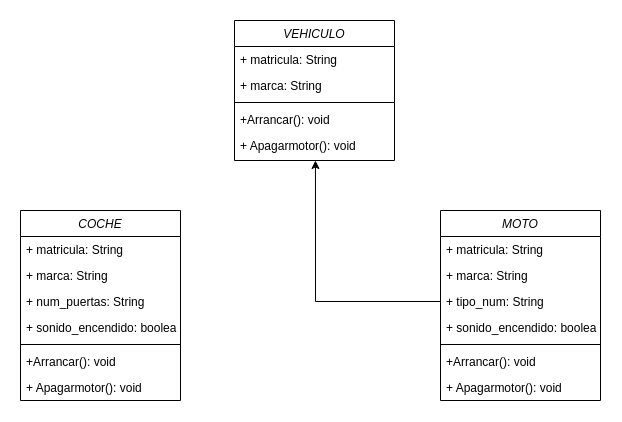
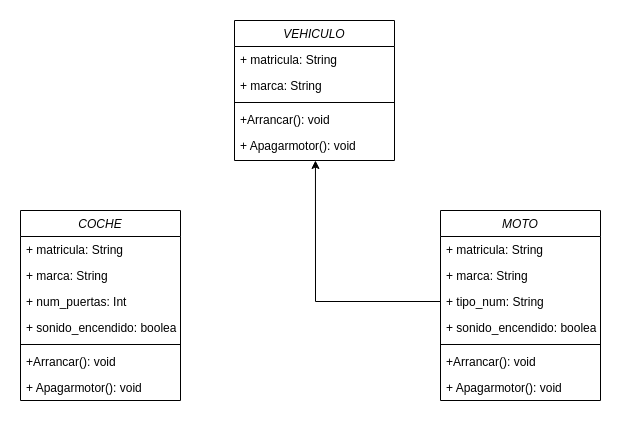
  <mxCell id="0" />
  <mxCell id="1" parent="0" />
  <mxCell id="2" value="VEHICULO" style="swimlane;fontStyle=2;align=center;verticalAlign=top;childLayout=stackLayout;horizontal=1;startSize=26;horizontalStack=0;resizeParent=1;resizeLast=0;collapsible=1;marginBottom=0;rounded=0;shadow=0;strokeWidth=1;" parent="1" vertex="1"><mxGeometry x="234" y="20" width="160" height="140" as="geometry"><mxRectangle x="220" y="100" width="160" height="26" as="alternateBounds" /></mxGeometry></mxCell>
  <mxCell id="3" value="+ matricula: String" style="text;align=left;verticalAlign=top;spacingLeft=4;spacingRight=4;overflow=hidden;rotatable=0;points=[[0,0.5],[1,0.5]];portConstraint=eastwest;" parent="2" vertex="1"><mxGeometry y="26" width="160" height="26" as="geometry" /></mxCell>
  <mxCell id="4" value="+ marca: String" style="text;align=left;verticalAlign=top;spacingLeft=4;spacingRight=4;overflow=hidden;rotatable=0;points=[[0,0.5],[1,0.5]];portConstraint=eastwest;rounded=0;shadow=0;html=0;" parent="2" vertex="1"><mxGeometry y="52" width="160" height="26" as="geometry" /></mxCell>
  <mxCell id="5" value="" style="line;html=1;strokeWidth=1;align=left;verticalAlign=middle;spacingTop=-1;spacingLeft=3;spacingRight=3;rotatable=0;labelPosition=right;points=[];portConstraint=eastwest;" parent="2" vertex="1"><mxGeometry y="78" width="160" height="8" as="geometry" /></mxCell>
  <mxCell id="6" value="+Arrancar(): void" style="text;align=left;verticalAlign=top;spacingLeft=4;spacingRight=4;overflow=hidden;rotatable=0;points=[[0,0.5],[1,0.5]];portConstraint=eastwest;" parent="2" vertex="1"><mxGeometry y="86" width="160" height="26" as="geometry" /></mxCell>
  <mxCell id="7" value="+ Apagarmotor(): void" style="text;align=left;verticalAlign=top;spacingLeft=4;spacingRight=4;overflow=hidden;rotatable=0;points=[[0,0.5],[1,0.5]];portConstraint=eastwest;" parent="2" vertex="1"><mxGeometry y="112" width="160" height="26" as="geometry" /></mxCell>
  <mxCell id="8" value="COCHE" style="swimlane;fontStyle=2;align=center;verticalAlign=top;childLayout=stackLayout;horizontal=1;startSize=26;horizontalStack=0;resizeParent=1;resizeLast=0;collapsible=1;marginBottom=0;rounded=0;shadow=0;strokeWidth=1;" vertex="1" parent="1"><mxGeometry x="20" y="210" width="160" height="190" as="geometry"><mxRectangle x="220" y="100" width="160" height="26" as="alternateBounds" /></mxGeometry></mxCell>
  <mxCell id="9" value="+ matricula: String" style="text;align=left;verticalAlign=top;spacingLeft=4;spacingRight=4;overflow=hidden;rotatable=0;points=[[0,0.5],[1,0.5]];portConstraint=eastwest;" vertex="1" parent="8"><mxGeometry y="26" width="160" height="26" as="geometry" /></mxCell>
  <mxCell id="10" value="+ marca: String" style="text;align=left;verticalAlign=top;spacingLeft=4;spacingRight=4;overflow=hidden;rotatable=0;points=[[0,0.5],[1,0.5]];portConstraint=eastwest;rounded=0;shadow=0;html=0;" vertex="1" parent="8"><mxGeometry y="52" width="160" height="26" as="geometry" /></mxCell>
- <mxCell id="11" value="+ num_puertas: String" style="text;align=left;verticalAlign=top;spacingLeft=4;spacingRight=4;overflow=hidden;rotatable=0;points=[[0,0.5],[1,0.5]];portConstraint=eastwest;rounded=0;shadow=0;html=0;" vertex="1" parent="8"><mxGeometry y="78" width="160" height="26" as="geometry" /></mxCell>
+ <mxCell id="11" value="+ num_puertas: Int" style="text;align=left;verticalAlign=top;spacingLeft=4;spacingRight=4;overflow=hidden;rotatable=0;points=[[0,0.5],[1,0.5]];portConstraint=eastwest;rounded=0;shadow=0;html=0;" vertex="1" parent="8"><mxGeometry y="78" width="160" height="26" as="geometry" /></mxCell>
  <mxCell id="12" value="+ sonido_encendido: boolean" style="text;align=left;verticalAlign=top;spacingLeft=4;spacingRight=4;overflow=hidden;rotatable=0;points=[[0,0.5],[1,0.5]];portConstraint=eastwest;rounded=0;shadow=0;html=0;" vertex="1" parent="8"><mxGeometry y="104" width="160" height="26" as="geometry" /></mxCell>
  <mxCell id="13" value="" style="line;html=1;strokeWidth=1;align=left;verticalAlign=middle;spacingTop=-1;spacingLeft=3;spacingRight=3;rotatable=0;labelPosition=right;points=[];portConstraint=eastwest;" vertex="1" parent="8"><mxGeometry y="130" width="160" height="8" as="geometry" /></mxCell>
  <mxCell id="14" value="+Arrancar(): void" style="text;align=left;verticalAlign=top;spacingLeft=4;spacingRight=4;overflow=hidden;rotatable=0;points=[[0,0.5],[1,0.5]];portConstraint=eastwest;" vertex="1" parent="8"><mxGeometry y="138" width="160" height="26" as="geometry" /></mxCell>
  <mxCell id="15" value="+ Apagarmotor(): void" style="text;align=left;verticalAlign=top;spacingLeft=4;spacingRight=4;overflow=hidden;rotatable=0;points=[[0,0.5],[1,0.5]];portConstraint=eastwest;" vertex="1" parent="8"><mxGeometry y="164" width="160" height="26" as="geometry" /></mxCell>
  <mxCell id="16" value="MOTO" style="swimlane;fontStyle=2;align=center;verticalAlign=top;childLayout=stackLayout;horizontal=1;startSize=26;horizontalStack=0;resizeParent=1;resizeLast=0;collapsible=1;marginBottom=0;rounded=0;shadow=0;strokeWidth=1;" vertex="1" parent="1"><mxGeometry x="440" y="210" width="160" height="190" as="geometry"><mxRectangle x="220" y="100" width="160" height="26" as="alternateBounds" /></mxGeometry></mxCell>
  <mxCell id="17" value="+ matricula: String" style="text;align=left;verticalAlign=top;spacingLeft=4;spacingRight=4;overflow=hidden;rotatable=0;points=[[0,0.5],[1,0.5]];portConstraint=eastwest;" vertex="1" parent="16"><mxGeometry y="26" width="160" height="26" as="geometry" /></mxCell>
  <mxCell id="18" value="+ marca: String" style="text;align=left;verticalAlign=top;spacingLeft=4;spacingRight=4;overflow=hidden;rotatable=0;points=[[0,0.5],[1,0.5]];portConstraint=eastwest;rounded=0;shadow=0;html=0;" vertex="1" parent="16"><mxGeometry y="52" width="160" height="26" as="geometry" /></mxCell>
  <mxCell id="19" value="+ tipo_num: String" style="text;align=left;verticalAlign=top;spacingLeft=4;spacingRight=4;overflow=hidden;rotatable=0;points=[[0,0.5],[1,0.5]];portConstraint=eastwest;rounded=0;shadow=0;html=0;" vertex="1" parent="16"><mxGeometry y="78" width="160" height="26" as="geometry" /></mxCell>
  <mxCell id="20" value="+ sonido_encendido: boolean" style="text;align=left;verticalAlign=top;spacingLeft=4;spacingRight=4;overflow=hidden;rotatable=0;points=[[0,0.5],[1,0.5]];portConstraint=eastwest;rounded=0;shadow=0;html=0;" vertex="1" parent="16"><mxGeometry y="104" width="160" height="26" as="geometry" /></mxCell>
  <mxCell id="21" value="" style="line;html=1;strokeWidth=1;align=left;verticalAlign=middle;spacingTop=-1;spacingLeft=3;spacingRight=3;rotatable=0;labelPosition=right;points=[];portConstraint=eastwest;" vertex="1" parent="16"><mxGeometry y="130" width="160" height="8" as="geometry" /></mxCell>
  <mxCell id="22" value="+Arrancar(): void" style="text;align=left;verticalAlign=top;spacingLeft=4;spacingRight=4;overflow=hidden;rotatable=0;points=[[0,0.5],[1,0.5]];portConstraint=eastwest;" vertex="1" parent="16"><mxGeometry y="138" width="160" height="26" as="geometry" /></mxCell>
  <mxCell id="23" value="+ Apagarmotor(): void" style="text;align=left;verticalAlign=top;spacingLeft=4;spacingRight=4;overflow=hidden;rotatable=0;points=[[0,0.5],[1,0.5]];portConstraint=eastwest;" vertex="1" parent="16"><mxGeometry y="164" width="160" height="26" as="geometry" /></mxCell>
  <mxCell id="24" style="edgeStyle=orthogonalEdgeStyle;rounded=0;orthogonalLoop=1;jettySize=auto;html=1;exitX=0;exitY=0.5;exitDx=0;exitDy=0;entryX=0.506;entryY=1.077;entryDx=0;entryDy=0;entryPerimeter=0;" edge="1" parent="1" source="19" target="7"><mxGeometry relative="1" as="geometry"><Array as="points"><mxPoint x="315" y="301" /></Array></mxGeometry></mxCell>
